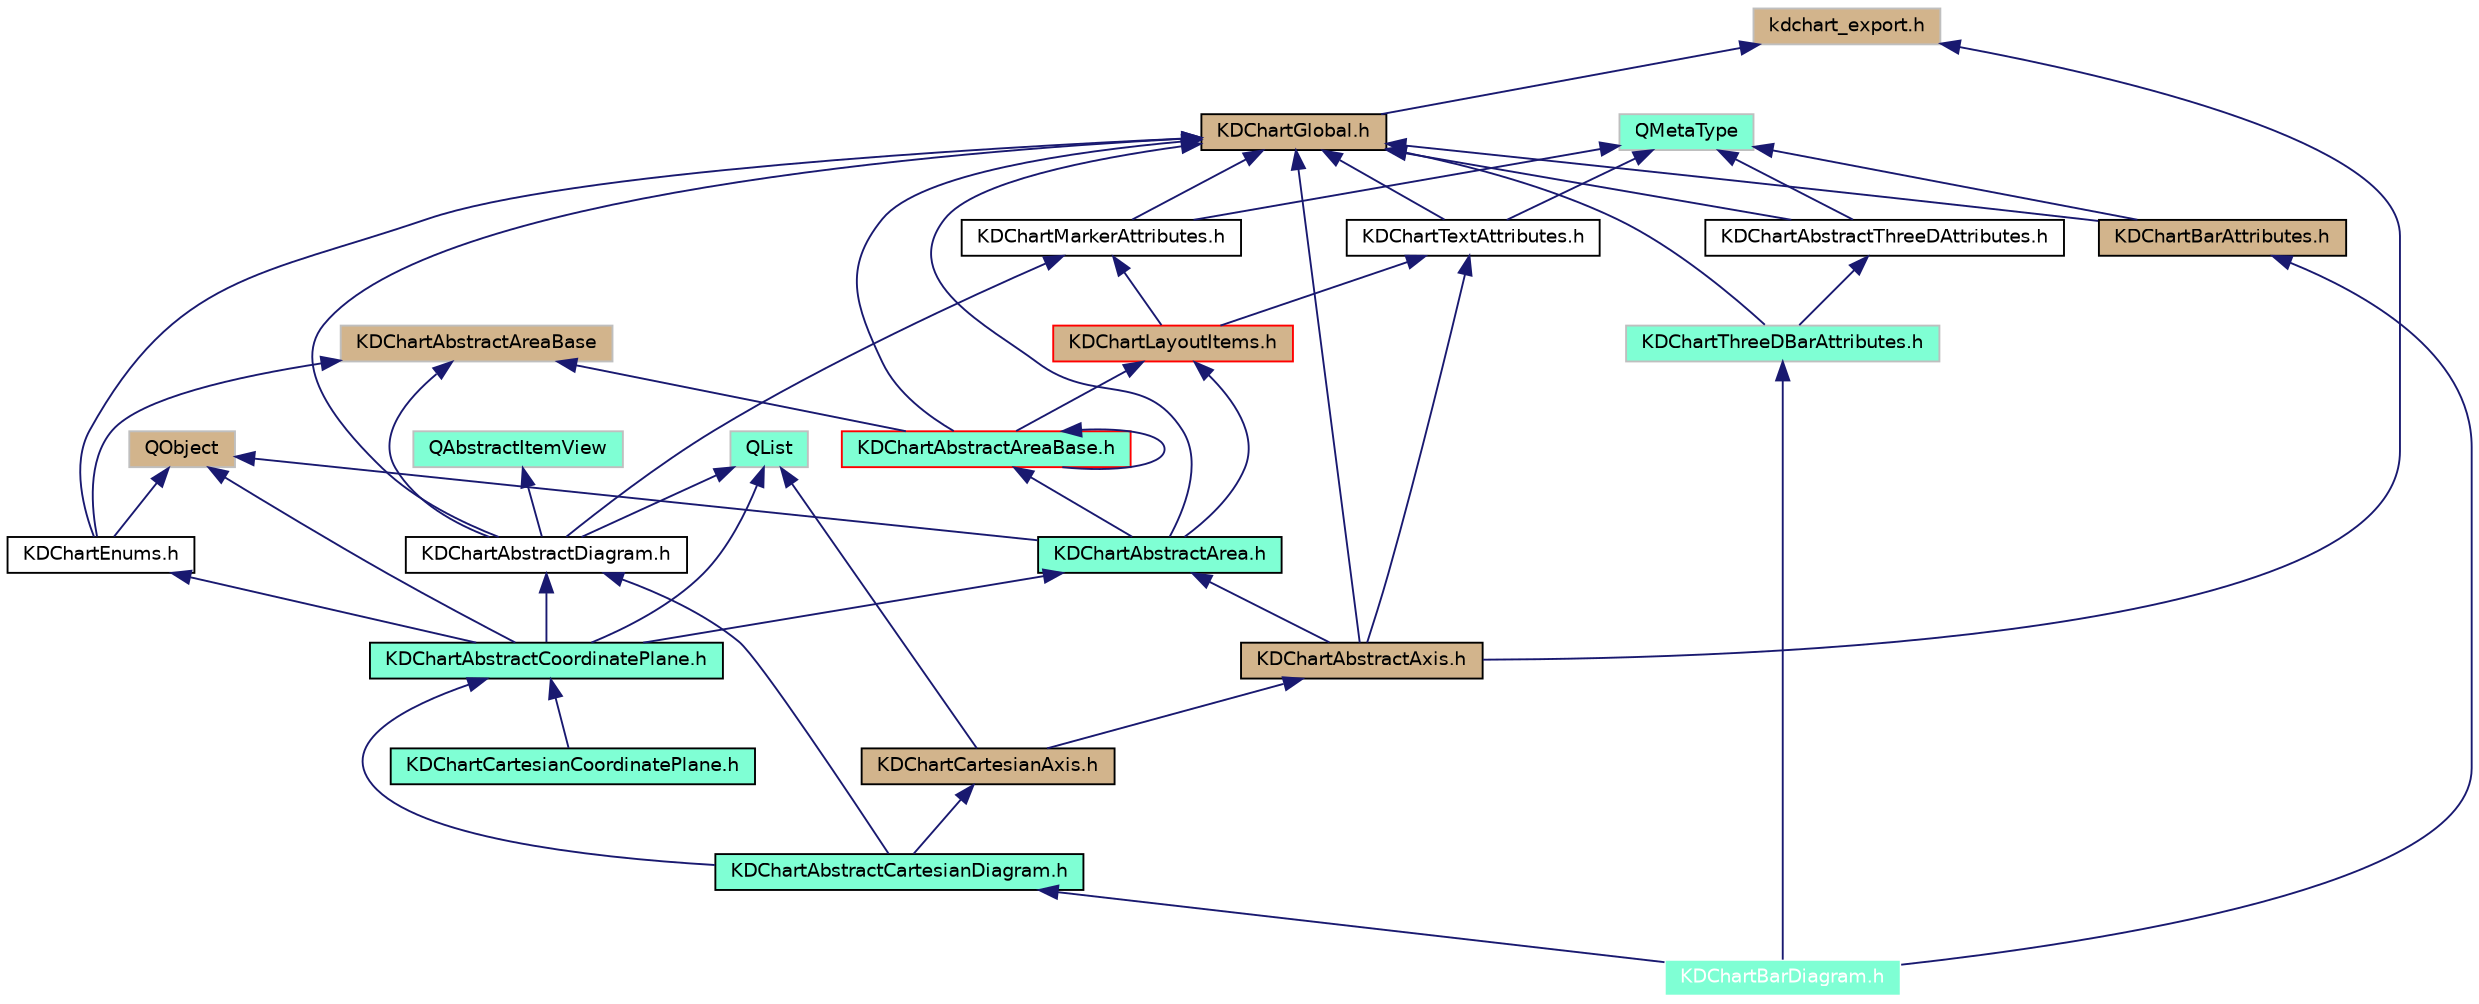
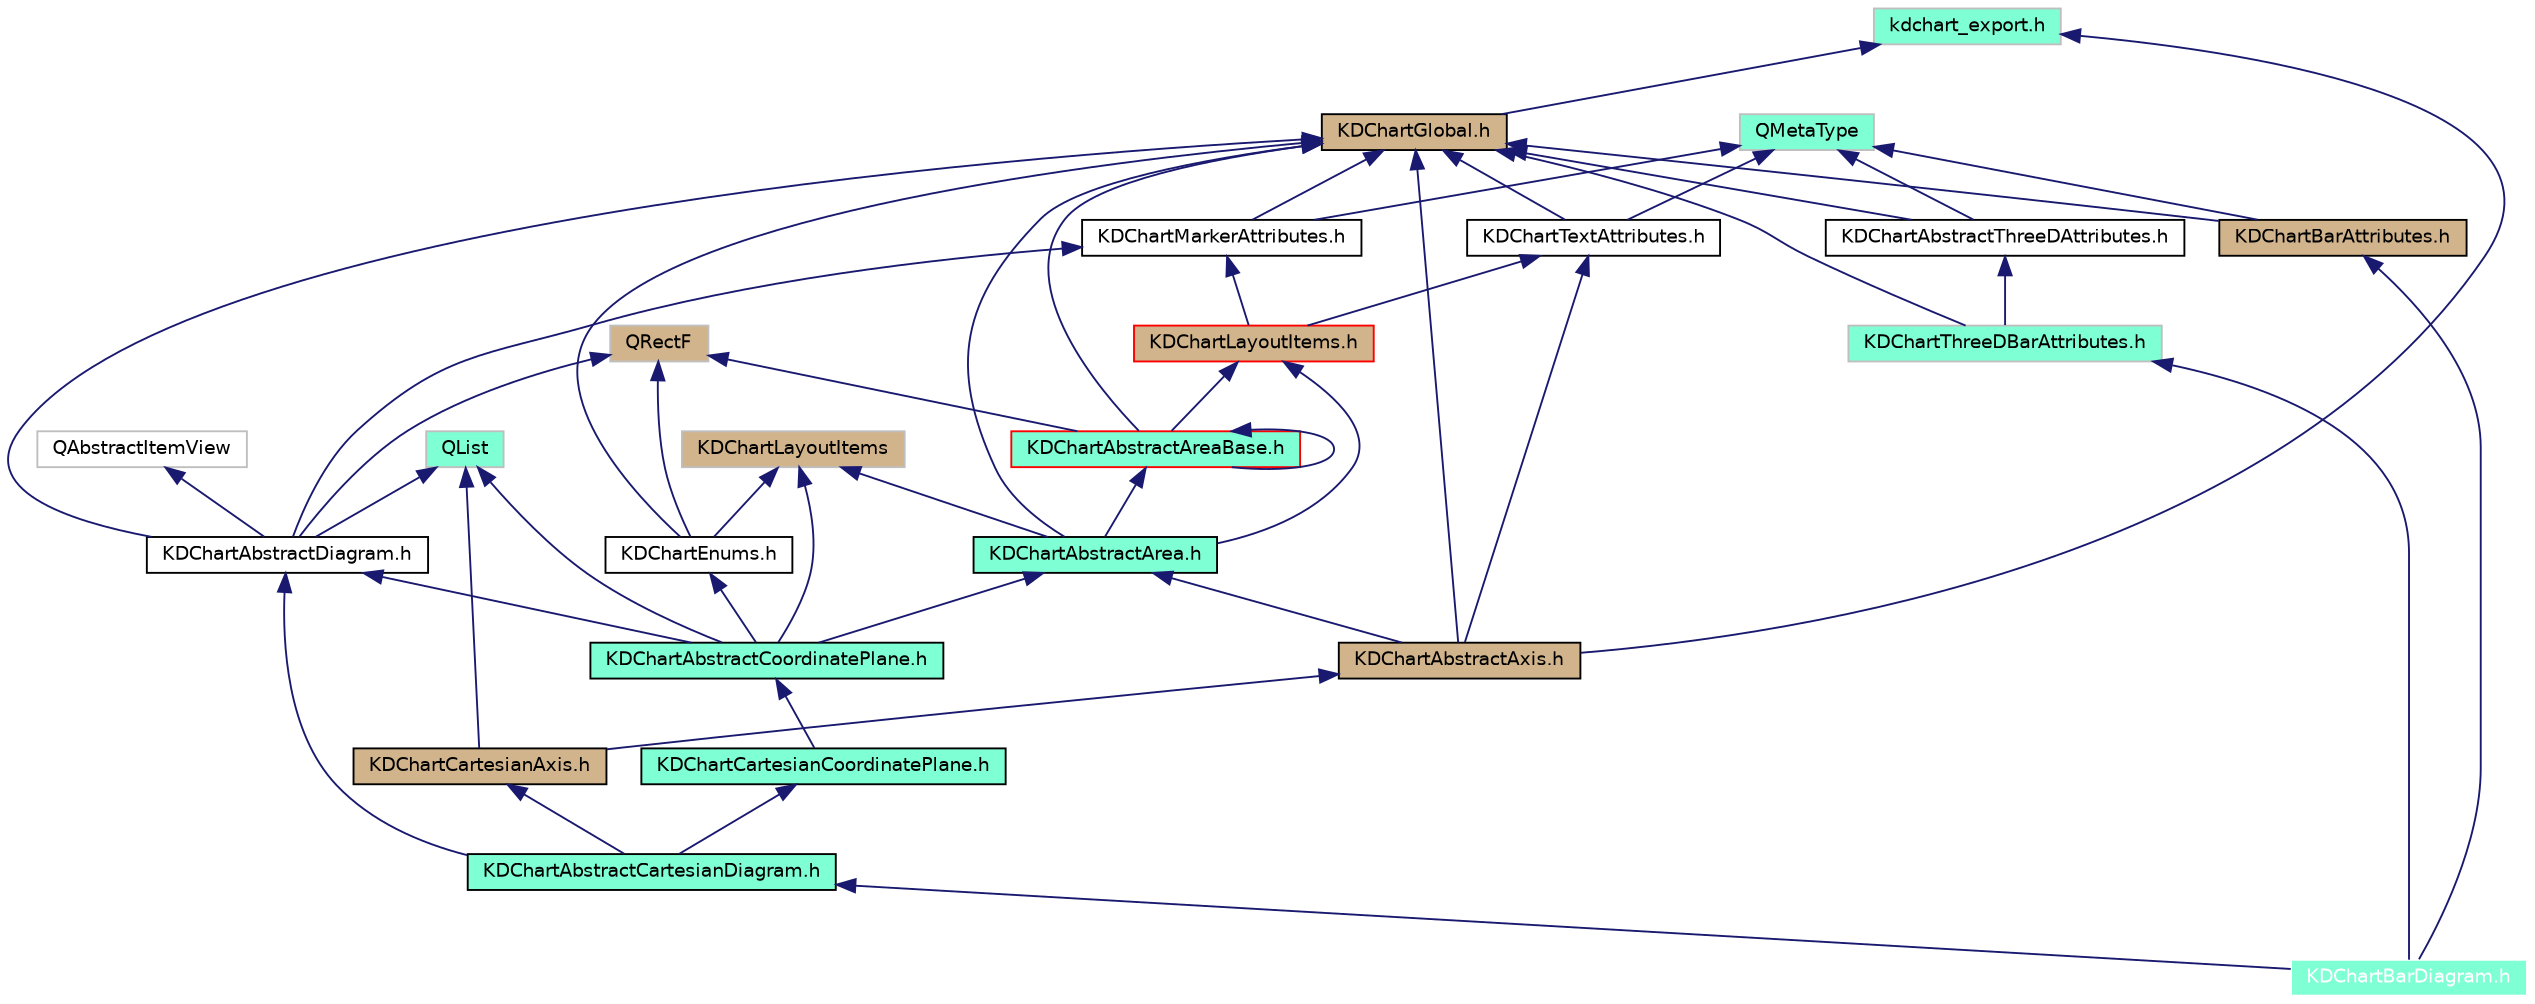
  digraph {
    node [color=black fillcolor=aquamarine fontname=Helvetica fontsize=10 shape=record style=filled]
    edge [color=midnightblue dir=back fontname=Helvetica fontsize=10 labelfontname=Helvetica labelfontsize=10 style=solid]
    n1 [color=white fontcolor=white height=0.2 label="KDChartBarDiagram.h" width=0.4]
    n2 [height=0.2 label="KDChartAbstractCartesianDiagram.h" width=0.4]
    n3 [height=0.2 label="KDChartCartesianCoordinatePlane.h" width=0.4]
    n4 [height=0.2 label="KDChartAbstractCoordinatePlane.h" width=0.4]
-   n5 [color=grey75 fillcolor=tan height=0.2 label=QObject width=0.4]
+   n5 [color=grey75 fillcolor=tan height=0.2 label=KDChartLayoutItems width=0.4]
    n6 [height=0.2 label="KDChartAbstractArea.h" width=0.4]
    n7 [fillcolor=white height=0.2 label="KDChartEnums.h" width=0.4]
    n8 [fillcolor=tan height=0.2 label="KDChartAbstractAxis.h" width=0.4]
    n9 [color=grey75 height=0.2 label=QList width=0.4]
    n10 [fillcolor=white height=0.2 label="KDChartAbstractDiagram.h" width=0.4]
    n11 [fillcolor=tan height=0.2 label="KDChartCartesianAxis.h" width=0.4]
    n12 [fillcolor=tan height=0.2 label="KDChartGlobal.h" width=0.4]
    n13 [color=red height=0.2 label="KDChartAbstractAreaBase.h" width=0.4]
    n14 [fillcolor=white height=0.2 label="KDChartTextAttributes.h" width=0.4]
    n15 [fillcolor=white height=0.2 label="KDChartMarkerAttributes.h" width=0.4]
    n16 [fillcolor=tan height=0.2 label="KDChartBarAttributes.h" width=0.4]
    n17 [color=grey75 height=0.2 label="KDChartThreeDBarAttributes.h" width=0.4]
    n18 [fillcolor=white height=0.2 label="KDChartAbstractThreeDAttributes.h" width=0.4]
    n19 [color=red fillcolor=tan height=0.2 label="KDChartLayoutItems.h" width=0.4]
-   n20 [color=grey75 fillcolor=tan height=0.2 label="kdchart_export.h" width=0.4]
-   n21 [color=grey75 fillcolor=tan height=0.2 label=KDChartAbstractAreaBase width=0.4]
+   n20 [color=grey75 height=0.2 label="kdchart_export.h" width=0.4]
+   n21 [color=grey75 fillcolor=tan height=0.2 label=QRectF width=0.4]
    n22 [color=grey75 height=0.2 label=QMetaType width=0.4]
-   n23 [color=grey75 height=0.2 label=QAbstractItemView width=0.4]
+   n23 [color=grey75 fillcolor=white height=0.2 label=QAbstractItemView width=0.4]
    n2 -> n1
-   n4 -> n2
+   n3 -> n2
    n4 -> n3
    n5 -> n4
    n5 -> n6
    n5 -> n7
    n6 -> n4
    n6 -> n8
    n7 -> n4
    n8 -> n11
    n9 -> n4
    n9 -> n10
    n9 -> n11
    n10 -> n2
    n10 -> n4
    n11 -> n2
    n12 -> n6
    n12 -> n7
    n12 -> n8
    n12 -> n10
    n12 -> n13
    n12 -> n14
    n12 -> n15
    n12 -> n16
    n12 -> n17
    n12 -> n18
    n13 -> n6
    n13 -> n13
    n14 -> n8
    n14 -> n19
    n15 -> n10
    n15 -> n19
    n16 -> n1
    n17 -> n1
    n18 -> n17
    n19 -> n6
    n19 -> n13
    n20 -> n8
    n20 -> n12
    n21 -> n7
    n21 -> n10
    n21 -> n13
    n22 -> n14
    n22 -> n15
    n22 -> n16
    n22 -> n18
    n23 -> n10
  }
